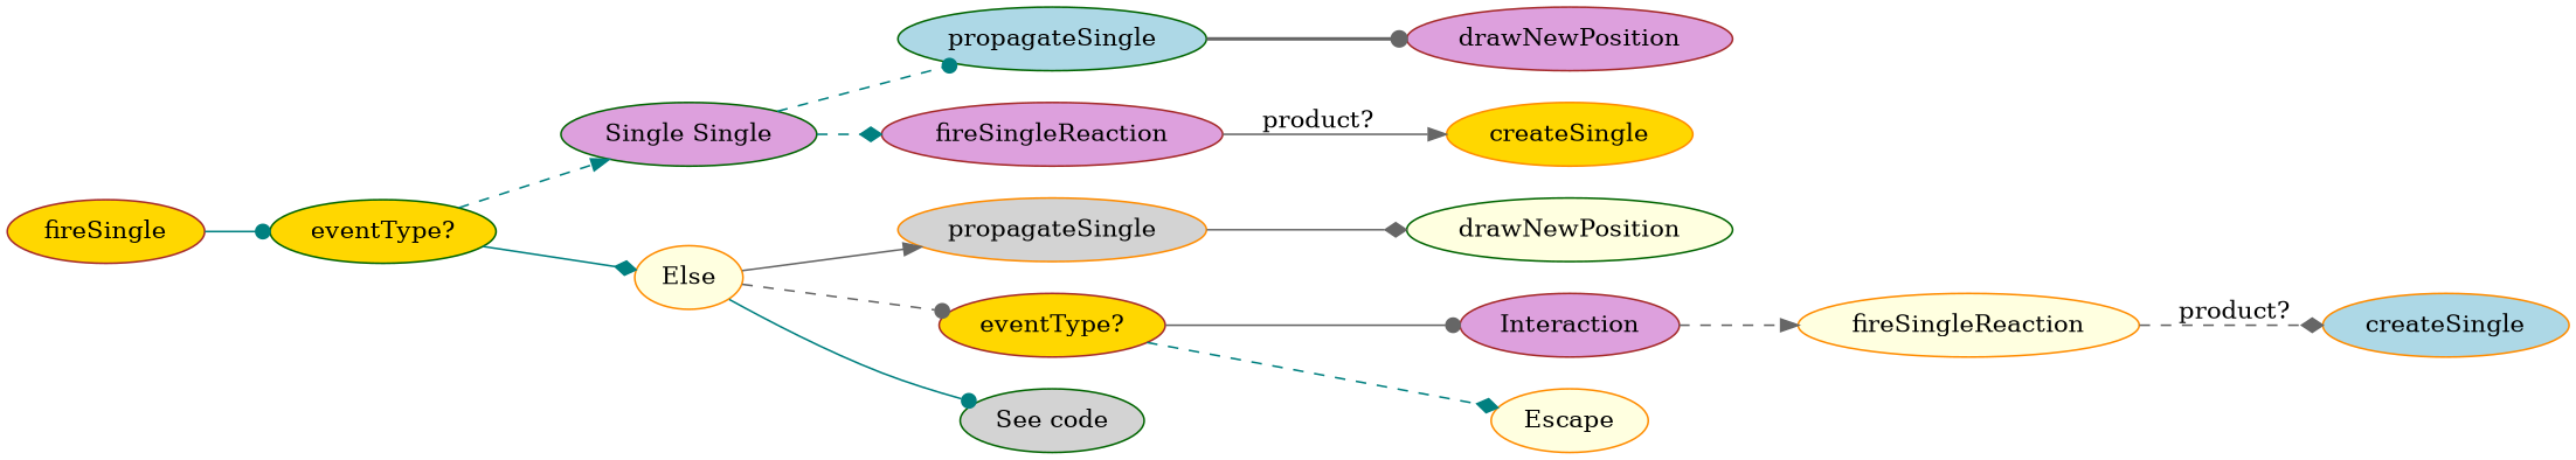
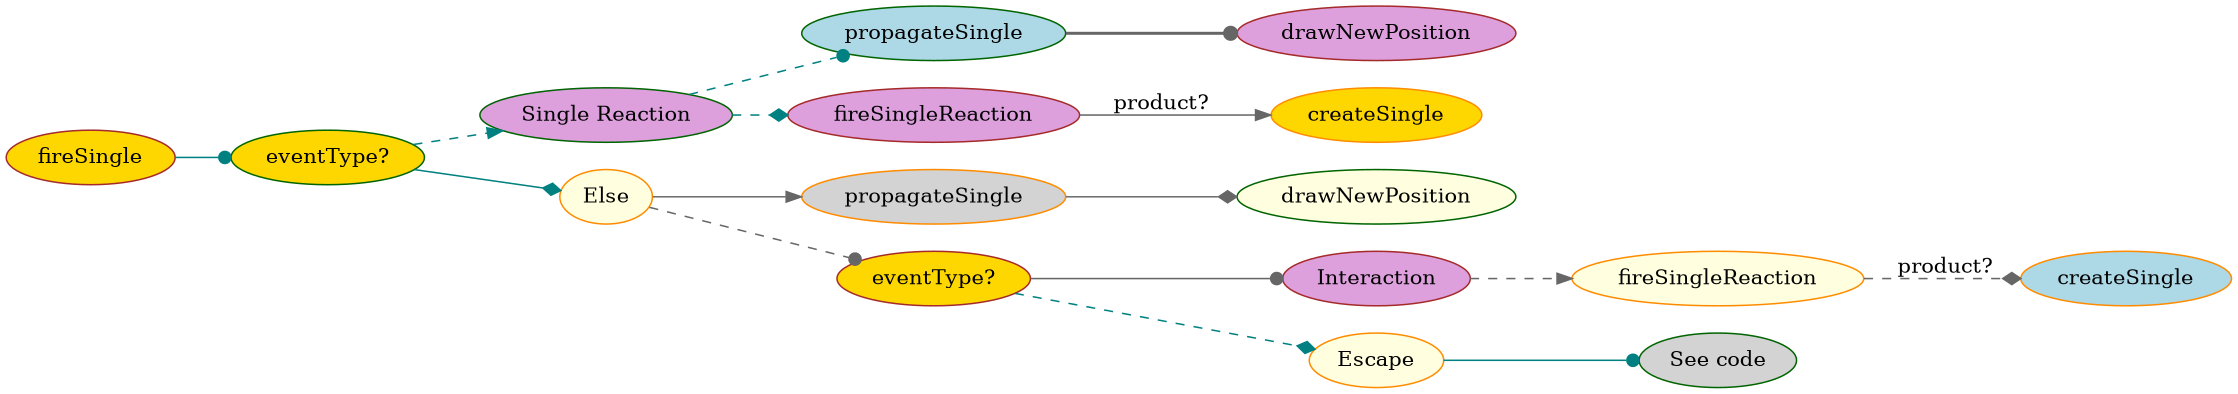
  digraph {
    rankdir=LR
    node [color=darkorange fillcolor=gold style=filled]
    edge [arrowhead=dot color=gray40 style=solid]
    fireSingle [color=brown]
    "eventType?" [color=darkgreen]
-   "Single Reaction" [color=darkgreen fillcolor=plum label="Single Single"]
+   "Single Reaction" [color=darkgreen fillcolor=plum]
    Else [fillcolor=lightyellow]
    n5 [color=darkgreen fillcolor=lightblue label=propagateSingle]
    fireSingleReaction [color=brown fillcolor=plum]
    n7 [fillcolor=lightgrey label=propagateSingle]
    n8 [color=brown label="eventType?"]
    n9 [color=brown fillcolor=plum label=drawNewPosition]
    n10 [label=createSingle]
    n11 [color=darkgreen fillcolor=lightyellow label=drawNewPosition]
    Interaction [color=brown fillcolor=plum]
    Escape [fillcolor=lightyellow]
    n14 [fillcolor=lightyellow label=fireSingleReaction]
    "See code" [color=darkgreen fillcolor=lightgrey]
    n16 [fillcolor=lightblue label=createSingle]
    fireSingle -> "eventType?" [color=teal]
    "eventType?" -> "Single Reaction" [arrowhead=normal color=teal style=dashed]
    "eventType?" -> Else [arrowhead=diamond color=teal]
    "Single Reaction" -> n5 [color=teal style=dashed]
    "Single Reaction" -> fireSingleReaction [arrowhead=diamond color=teal style=dashed]
    Else -> n7 [arrowhead=normal]
    Else -> n8 [style=dashed]
    n5 -> n9 [style=bold]
    fireSingleReaction -> n10 [arrowhead=normal label=" product?"]
    n7 -> n11 [arrowhead=diamond]
    n8 -> Interaction
    n8 -> Escape [arrowhead=diamond color=teal style=dashed]
    Interaction -> n14 [arrowhead=normal style=dashed]
-   Else -> "See code" [color=teal]
+   Escape -> "See code" [color=teal]
    n14 -> n16 [arrowhead=diamond label=" product?" style=dashed]
  }
